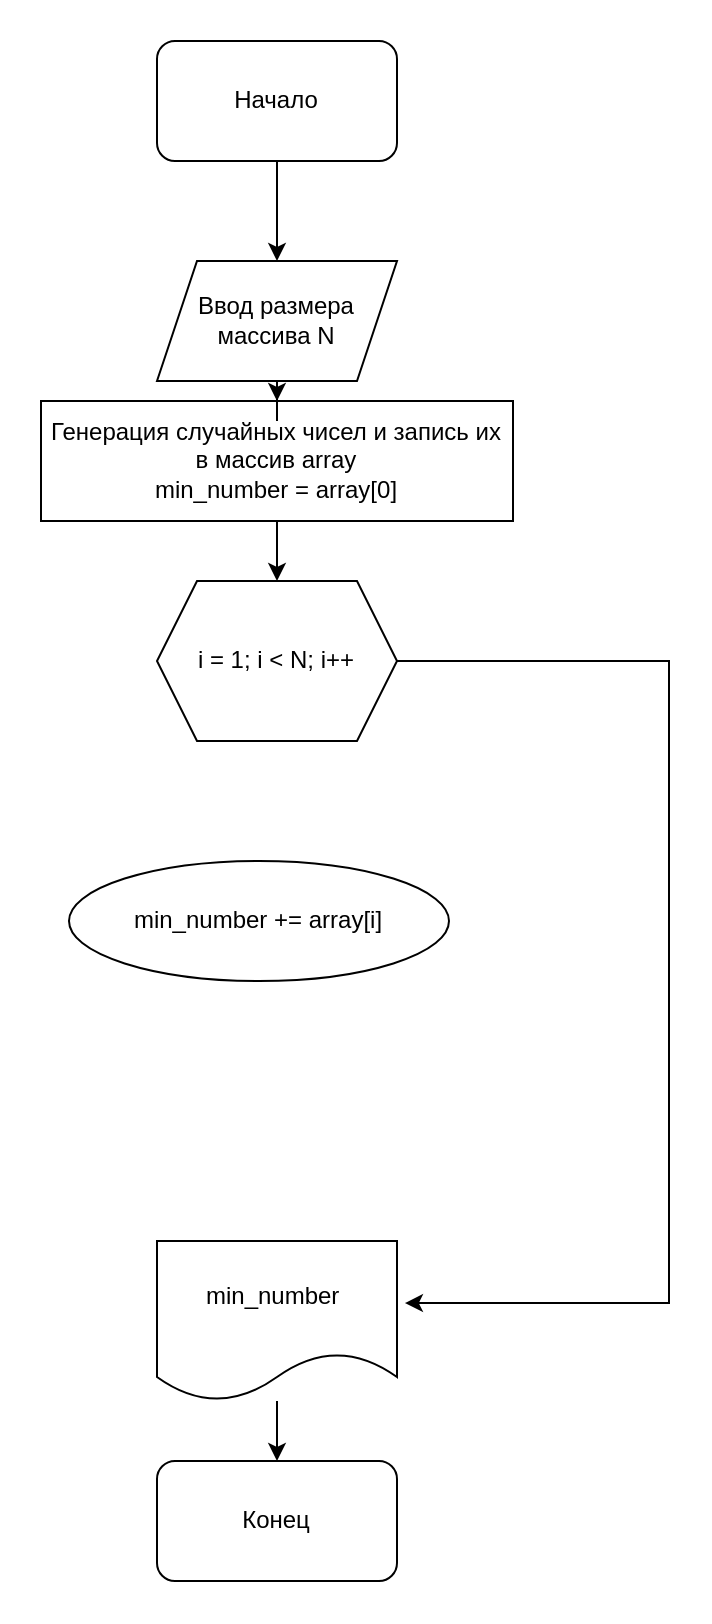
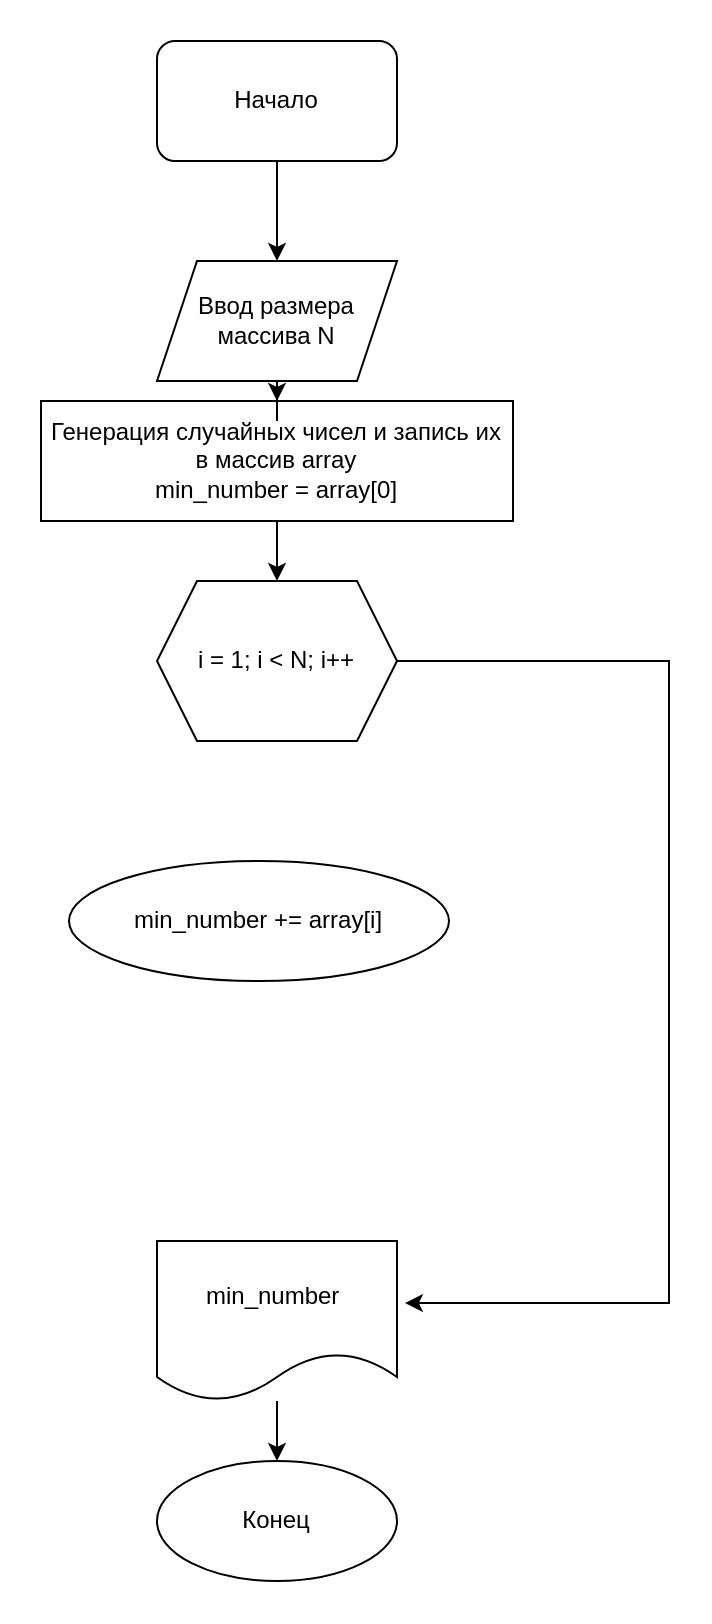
  <mxCell id="0" />
  <mxCell id="1" parent="0" />
  <mxCell id="2" value="" style="edgeStyle=orthogonalEdgeStyle;rounded=0;orthogonalLoop=1;jettySize=auto;html=1;" edge="1" parent="1" source="3" target="8"><mxGeometry relative="1" as="geometry" /></mxCell>
  <mxCell id="3" value="Начало" style="rounded=1;whiteSpace=wrap;html=1;" vertex="1" parent="1"><mxGeometry x="78" y="20" width="120" height="60" as="geometry" /></mxCell>
- <mxCell id="4" value="Конец" style="rounded=1;whiteSpace=wrap;html=1;" vertex="1" parent="1"><mxGeometry x="78" y="730" width="120" height="60" as="geometry" /></mxCell>
+ <mxCell id="4" value="Конец" style="ellipse;whiteSpace=wrap;html=1;" vertex="1" parent="1"><mxGeometry x="78" y="730" width="120" height="60" as="geometry" /></mxCell>
  <mxCell id="5" value="" style="edgeStyle=orthogonalEdgeStyle;rounded=0;orthogonalLoop=1;jettySize=auto;html=1;" edge="1" parent="1" source="6" target="10"><mxGeometry relative="1" as="geometry" /></mxCell>
  <mxCell id="6" value="Генерация случайных чисел и запись их в массив array&lt;br&gt;min_number = array[0]" style="rounded=0;whiteSpace=wrap;html=1;" vertex="1" parent="1"><mxGeometry x="20" y="200" width="236" height="60" as="geometry" /></mxCell>
  <mxCell id="7" value="" style="edgeStyle=orthogonalEdgeStyle;rounded=0;orthogonalLoop=1;jettySize=auto;html=1;" edge="1" parent="1" source="8" target="6"><mxGeometry relative="1" as="geometry" /></mxCell>
  <mxCell id="8" value="Ввод размера массива N" style="shape=parallelogram;perimeter=parallelogramPerimeter;whiteSpace=wrap;html=1;fixedSize=1;" vertex="1" parent="1"><mxGeometry x="78" y="130" width="120" height="60" as="geometry" /></mxCell>
  <mxCell id="9" style="edgeStyle=orthogonalEdgeStyle;rounded=0;orthogonalLoop=1;jettySize=auto;html=1;entryX=1.033;entryY=0.388;entryDx=0;entryDy=0;entryPerimeter=0;" edge="1" parent="1" source="10" target="13"><mxGeometry relative="1" as="geometry"><mxPoint x="294" y="690" as="targetPoint" /><Array as="points"><mxPoint x="334" y="330" /><mxPoint x="334" y="651" /></Array></mxGeometry></mxCell>
  <mxCell id="10" value="i = 1; i &amp;lt; N; i++" style="shape=hexagon;perimeter=hexagonPerimeter2;whiteSpace=wrap;html=1;fixedSize=1;" vertex="1" parent="1"><mxGeometry x="78" y="290" width="120" height="80" as="geometry" /></mxCell>
  <mxCell id="11" value="min_number += array[i]" style="ellipse;whiteSpace=wrap;html=1;" vertex="1" parent="1"><mxGeometry x="34" y="430" width="190" height="60" as="geometry" /></mxCell>
  <mxCell id="12" value="" style="edgeStyle=orthogonalEdgeStyle;rounded=0;orthogonalLoop=1;jettySize=auto;html=1;" edge="1" parent="1" source="13" target="4"><mxGeometry relative="1" as="geometry" /></mxCell>
  <mxCell id="13" value="min_number&amp;nbsp;" style="shape=document;whiteSpace=wrap;html=1;boundedLbl=1;" vertex="1" parent="1"><mxGeometry x="78" y="620" width="120" height="80" as="geometry" /></mxCell>
